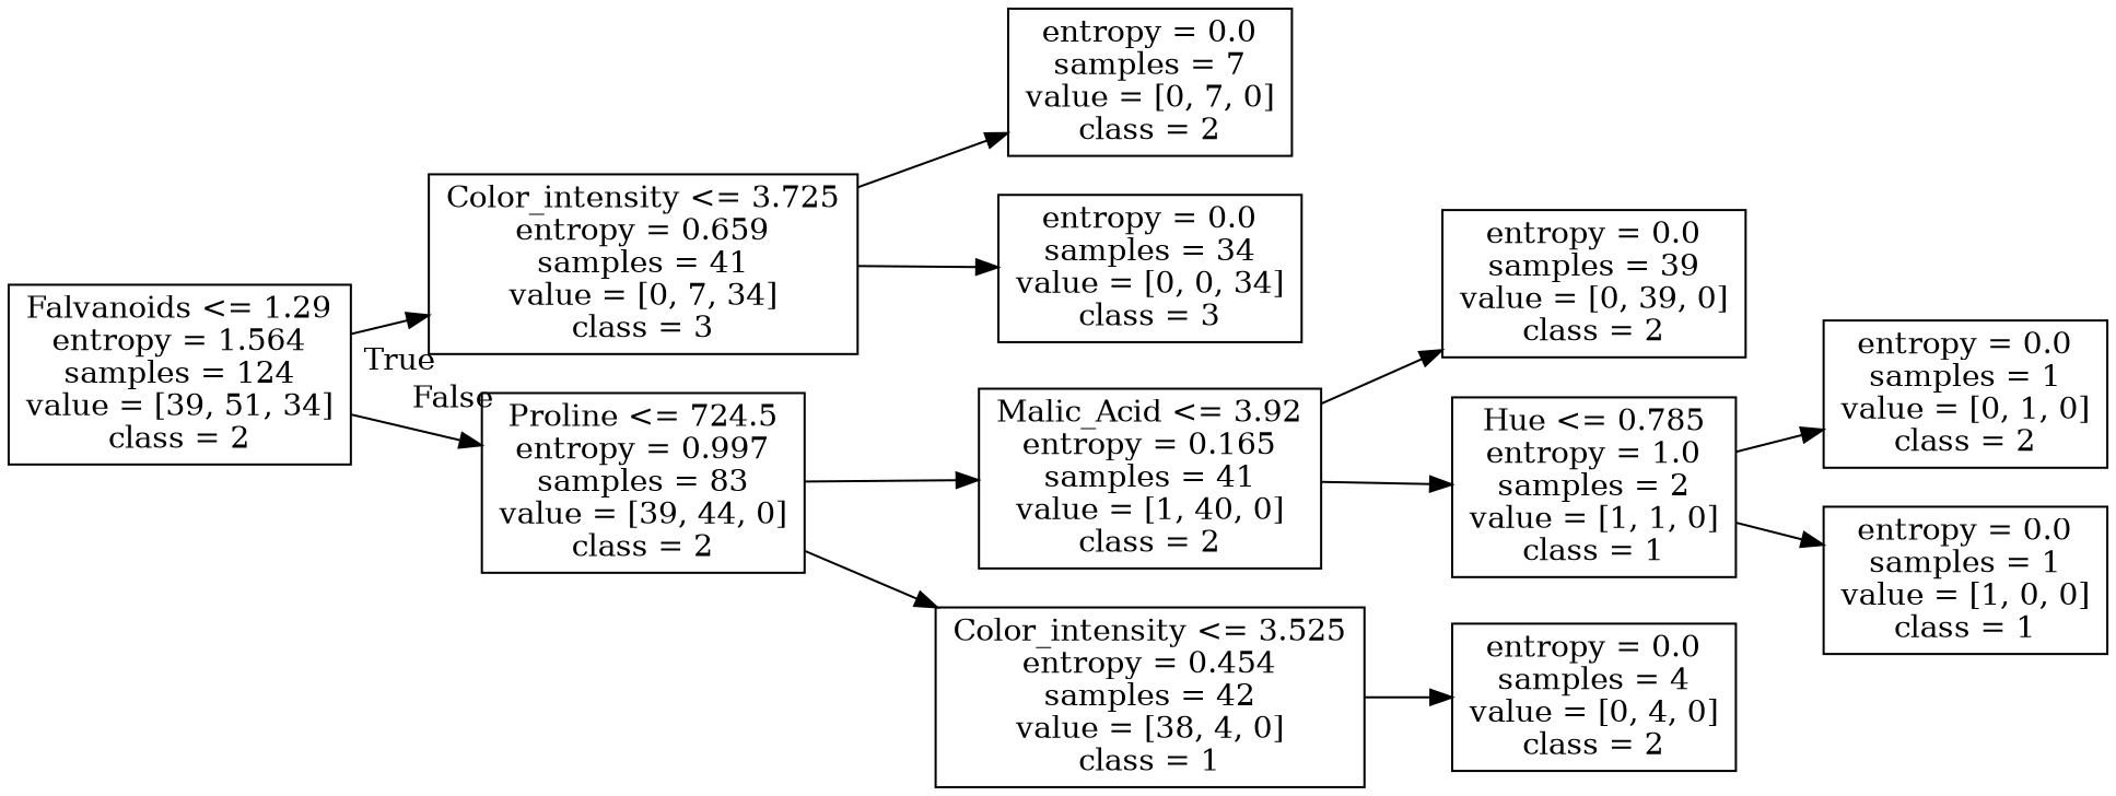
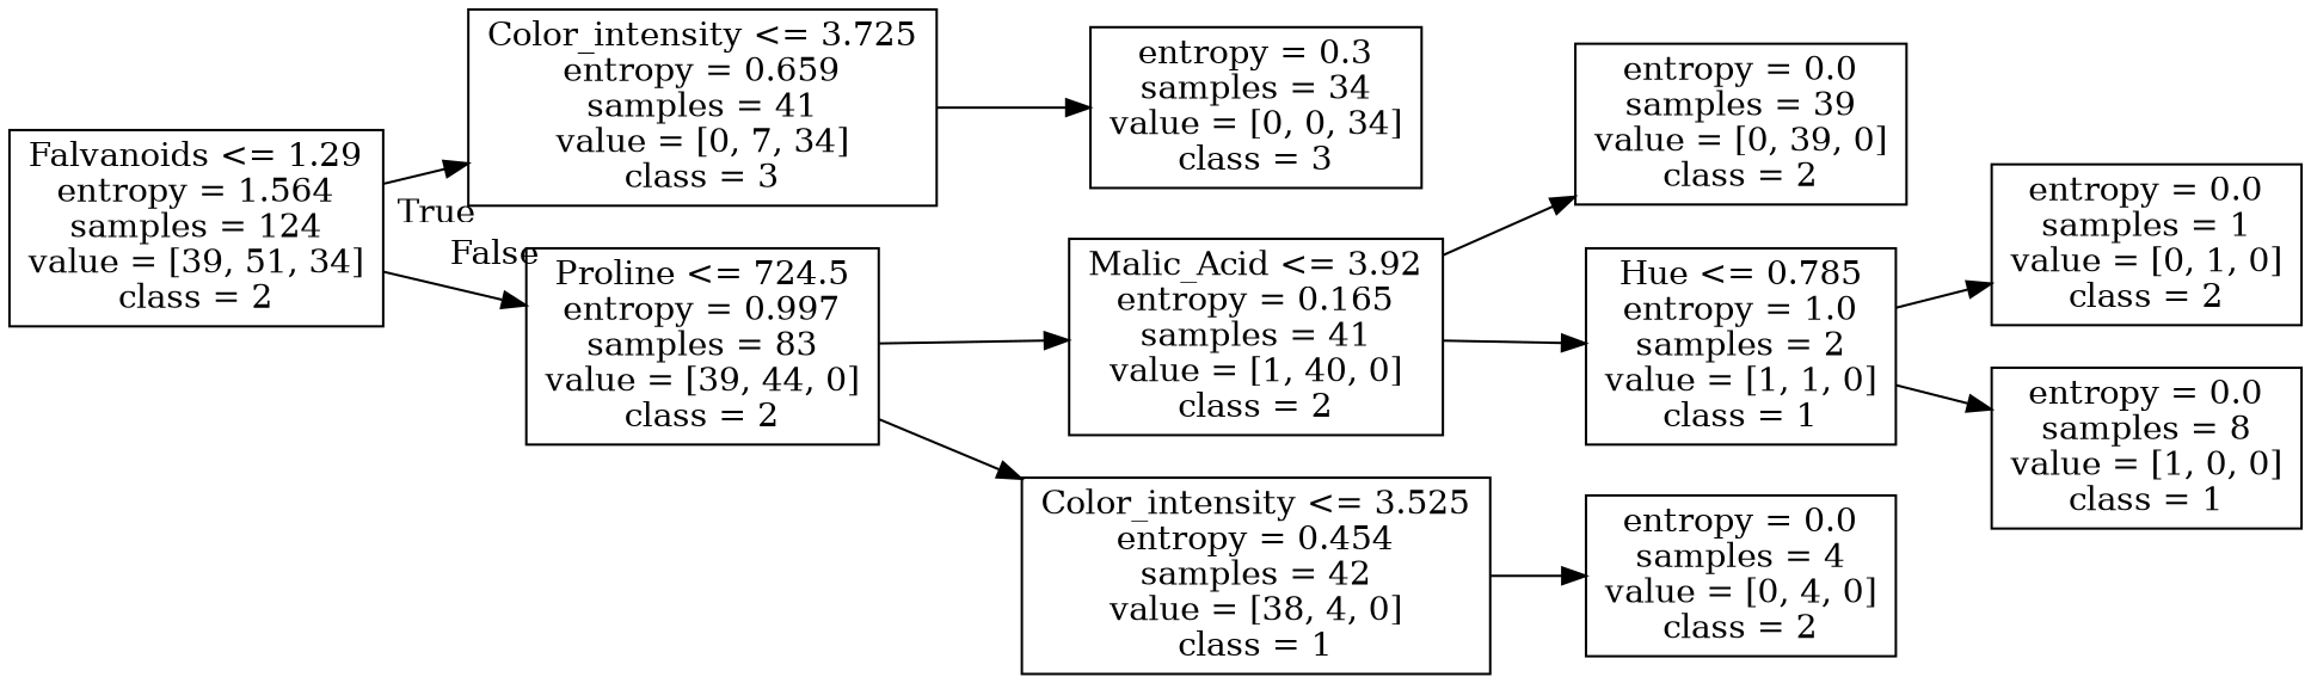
  digraph {
    rankdir=LR
    node [shape=box]
    n1 [label="Falvanoids <= 1.29\nentropy = 1.564\nsamples = 124\nvalue = [39, 51, 34]\nclass = 2"]
    n2 [label="Color_intensity <= 3.725\nentropy = 0.659\nsamples = 41\nvalue = [0, 7, 34]\nclass = 3"]
    n3 [label="Proline <= 724.5\nentropy = 0.997\nsamples = 83\nvalue = [39, 44, 0]\nclass = 2"]
-   n4 [label="entropy = 0.0\nsamples = 7\nvalue = [0, 7, 0]\nclass = 2"]
-   n5 [label="entropy = 0.0\nsamples = 34\nvalue = [0, 0, 34]\nclass = 3"]
+   n5 [label="entropy = 0.3\nsamples = 34\nvalue = [0, 0, 34]\nclass = 3"]
    n6 [label="Malic_Acid <= 3.92\nentropy = 0.165\nsamples = 41\nvalue = [1, 40, 0]\nclass = 2"]
    n7 [label="Color_intensity <= 3.525\nentropy = 0.454\nsamples = 42\nvalue = [38, 4, 0]\nclass = 1"]
    n8 [label="entropy = 0.0\nsamples = 39\nvalue = [0, 39, 0]\nclass = 2"]
    n9 [label="Hue <= 0.785\nentropy = 1.0\nsamples = 2\nvalue = [1, 1, 0]\nclass = 1"]
    n10 [label="entropy = 0.0\nsamples = 4\nvalue = [0, 4, 0]\nclass = 2"]
    n11 [label="entropy = 0.0\nsamples = 1\nvalue = [0, 1, 0]\nclass = 2"]
-   n12 [label="entropy = 0.0\nsamples = 1\nvalue = [1, 0, 0]\nclass = 1"]
+   n12 [label="entropy = 0.0\nsamples = 8\nvalue = [1, 0, 0]\nclass = 1"]
    n1 -> n2 [headlabel=True labelangle=45 labeldistance=2.5]
    n1 -> n3 [headlabel=False labelangle=-45 labeldistance=2.5]
-   n2 -> n4
    n2 -> n5
    n3 -> n6
    n3 -> n7
    n6 -> n8
    n6 -> n9
    n7 -> n10
    n9 -> n11
    n9 -> n12
  }
